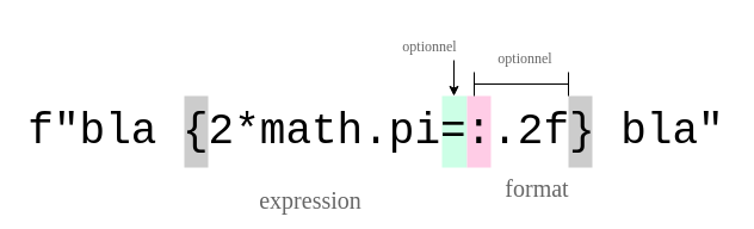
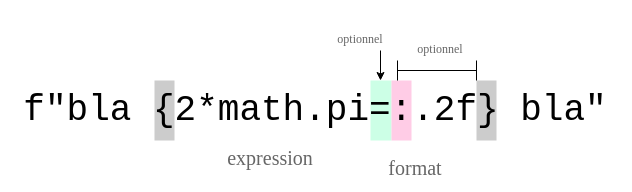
  <mxCell id="0" />
  <mxCell id="1" parent="0" />
  <mxCell id="2" value="" style="rounded=0;whiteSpace=wrap;html=1;fontFamily=Verdana;fontSize=20;fontColor=#666666;fillColor=#CCFFE6;strokeColor=none;" vertex="1" parent="1"><mxGeometry x="370" y="80" width="21" height="60" as="geometry" /></mxCell>
  <mxCell id="3" value="" style="rounded=0;whiteSpace=wrap;html=1;fontFamily=Verdana;fontSize=20;fontColor=#666666;fillColor=#FFCCE6;strokeColor=none;" vertex="1" parent="1"><mxGeometry x="391" y="80" width="20" height="60" as="geometry" /></mxCell>
  <mxCell id="4" value="" style="rounded=0;whiteSpace=wrap;html=1;fontFamily=Verdana;fontSize=20;fontColor=#666666;fillColor=#CCCCCC;strokeColor=none;" vertex="1" parent="1"><mxGeometry x="476" y="80" width="20" height="60" as="geometry" /></mxCell>
  <mxCell id="5" value="" style="rounded=0;whiteSpace=wrap;html=1;fontFamily=Verdana;fontSize=20;fontColor=#666666;fillColor=#CCCCCC;strokeColor=none;" vertex="1" parent="1"><mxGeometry x="154" y="80" width="20" height="60" as="geometry" /></mxCell>
  <mxCell id="6" value="&lt;font style=&quot;font-size: 36px&quot; face=&quot;Courier New&quot;&gt;f&quot;bla {2*math.pi=:.2f} bla&quot;&lt;/font&gt;" style="text;html=1;strokeColor=none;fillColor=none;align=center;verticalAlign=middle;whiteSpace=wrap;rounded=0;" vertex="1" parent="1"><mxGeometry x="20" y="90" width="590" height="40" as="geometry" /></mxCell>
- <mxCell id="7" value="&lt;font style=&quot;font-size: 20px&quot; face=&quot;Verdana&quot; color=&quot;#666666&quot;&gt;expression&lt;/font&gt;" style="text;html=1;strokeColor=none;fillColor=none;align=center;verticalAlign=middle;whiteSpace=wrap;rounded=0;fontFamily=Courier New;fontSize=36;" vertex="1" parent="1"><mxGeometry x="200" y="150" width="120" height="30" as="geometry" /></mxCell>
- <mxCell id="8" value="&lt;font style=&quot;font-size: 20px&quot; face=&quot;Verdana&quot; color=&quot;#666666&quot;&gt;format&lt;/font&gt;" style="text;html=1;strokeColor=none;fillColor=none;align=center;verticalAlign=middle;whiteSpace=wrap;rounded=0;fontFamily=Courier New;fontSize=36;" vertex="1" parent="1"><mxGeometry x="420" y="140" width="60" height="30" as="geometry" /></mxCell>
+ <mxCell id="7" value="&lt;font style=&quot;font-size: 20px&quot; face=&quot;Verdana&quot; color=&quot;#666666&quot;&gt;expression&lt;/font&gt;" style="text;html=1;strokeColor=none;fillColor=none;align=center;verticalAlign=middle;whiteSpace=wrap;rounded=0;fontFamily=Courier New;fontSize=36;" vertex="1" parent="1"><mxGeometry x="210" y="140" width="120" height="30" as="geometry" /></mxCell>
+ <mxCell id="8" value="&lt;font style=&quot;font-size: 20px&quot; face=&quot;Verdana&quot; color=&quot;#666666&quot;&gt;format&lt;/font&gt;" style="text;html=1;strokeColor=none;fillColor=none;align=center;verticalAlign=middle;whiteSpace=wrap;rounded=0;fontFamily=Courier New;fontSize=36;" vertex="1" parent="1"><mxGeometry x="385" y="150" width="60" height="30" as="geometry" /></mxCell>
  <mxCell id="9" value="&lt;font style=&quot;font-size: 12px&quot;&gt;optionnel&lt;/font&gt;" style="text;html=1;strokeColor=none;fillColor=none;align=center;verticalAlign=middle;whiteSpace=wrap;rounded=0;fontFamily=Verdana;fontSize=20;fontColor=#666666;" vertex="1" parent="1"><mxGeometry x="330" y="20" width="60" height="30" as="geometry" /></mxCell>
  <mxCell id="10" value="" style="endArrow=classic;html=1;fontFamily=Verdana;fontSize=12;fontColor=#666666;" edge="1" parent="1"><mxGeometry width="50" height="50" relative="1" as="geometry"><mxPoint x="380" y="50" as="sourcePoint" /><mxPoint x="380" y="80" as="targetPoint" /></mxGeometry></mxCell>
  <mxCell id="11" value="" style="shape=crossbar;whiteSpace=wrap;html=1;rounded=1;fontFamily=Verdana;fontSize=12;fontColor=#666666;fillColor=#CCFFE6;" vertex="1" parent="1"><mxGeometry x="397" y="60" width="79" height="20" as="geometry" /></mxCell>
  <mxCell id="12" value="&lt;font style=&quot;font-size: 12px&quot;&gt;optionnel&lt;/font&gt;" style="text;html=1;strokeColor=none;fillColor=none;align=center;verticalAlign=middle;whiteSpace=wrap;rounded=0;fontFamily=Verdana;fontSize=20;fontColor=#666666;" vertex="1" parent="1"><mxGeometry x="410" y="30" width="60" height="30" as="geometry" /></mxCell>
